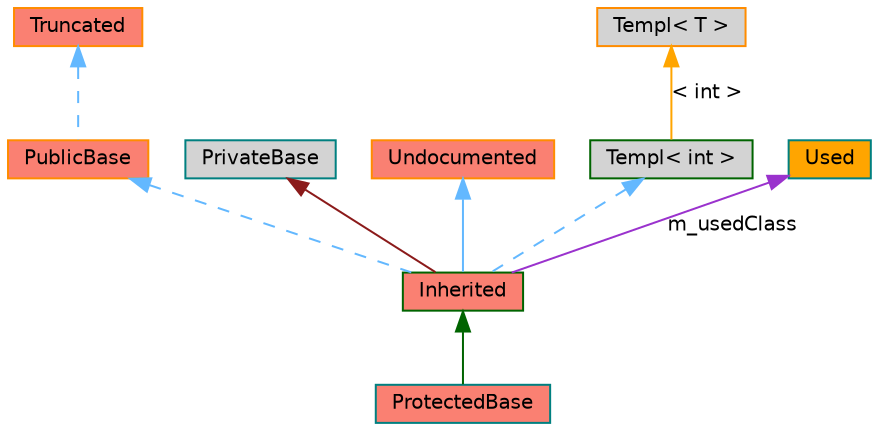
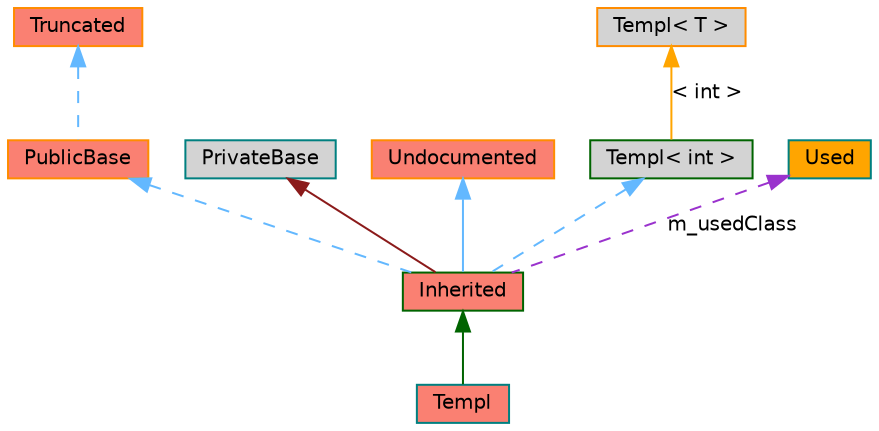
  digraph {
    node [color=darkorange fillcolor=salmon fontname=Helvetica fontsize=10 shape=box style=filled]
    edge [color=steelblue1 dir=back fontname=Helvetica fontsize=10 labelfontname=Helvetica labelfontsize=10 style=solid]
    n1 [color=darkgreen fontcolor=black height=0.2 label=Inherited width=0.4]
-   n2 [color=teal height=0.2 label=ProtectedBase width=0.4]
+   n2 [color=teal height=0.2 label=Templ width=0.4]
    n3 [height=0.2 label=PublicBase width=0.4]
    n4 [height=0.2 label=Truncated width=0.4]
    n5 [color=teal fillcolor=lightgrey height=0.2 label=PrivateBase width=0.4]
    n6 [height=0.2 label=Undocumented width=0.4]
    n7 [color=darkgreen fillcolor=lightgrey height=0.2 label="Templ\< int \>" width=0.4]
    n8 [fillcolor=lightgrey height=0.2 label="Templ\< T \>" width=0.4]
    n9 [color=teal fillcolor=orange height=0.2 label=Used width=0.4]
    n1 -> n2 [color=darkgreen]
    n3 -> n1 [style=dashed]
    n4 -> n3 [style=dashed]
    n5 -> n1 [color=firebrick4]
    n6 -> n1
    n7 -> n1 [style=dashed]
    n8 -> n7 [color=orange label="< int >"]
-   n9 -> n1 [color=darkorchid3 label=m_usedClass]
+   n9 -> n1 [color=darkorchid3 label=m_usedClass style=dashed]
  }
